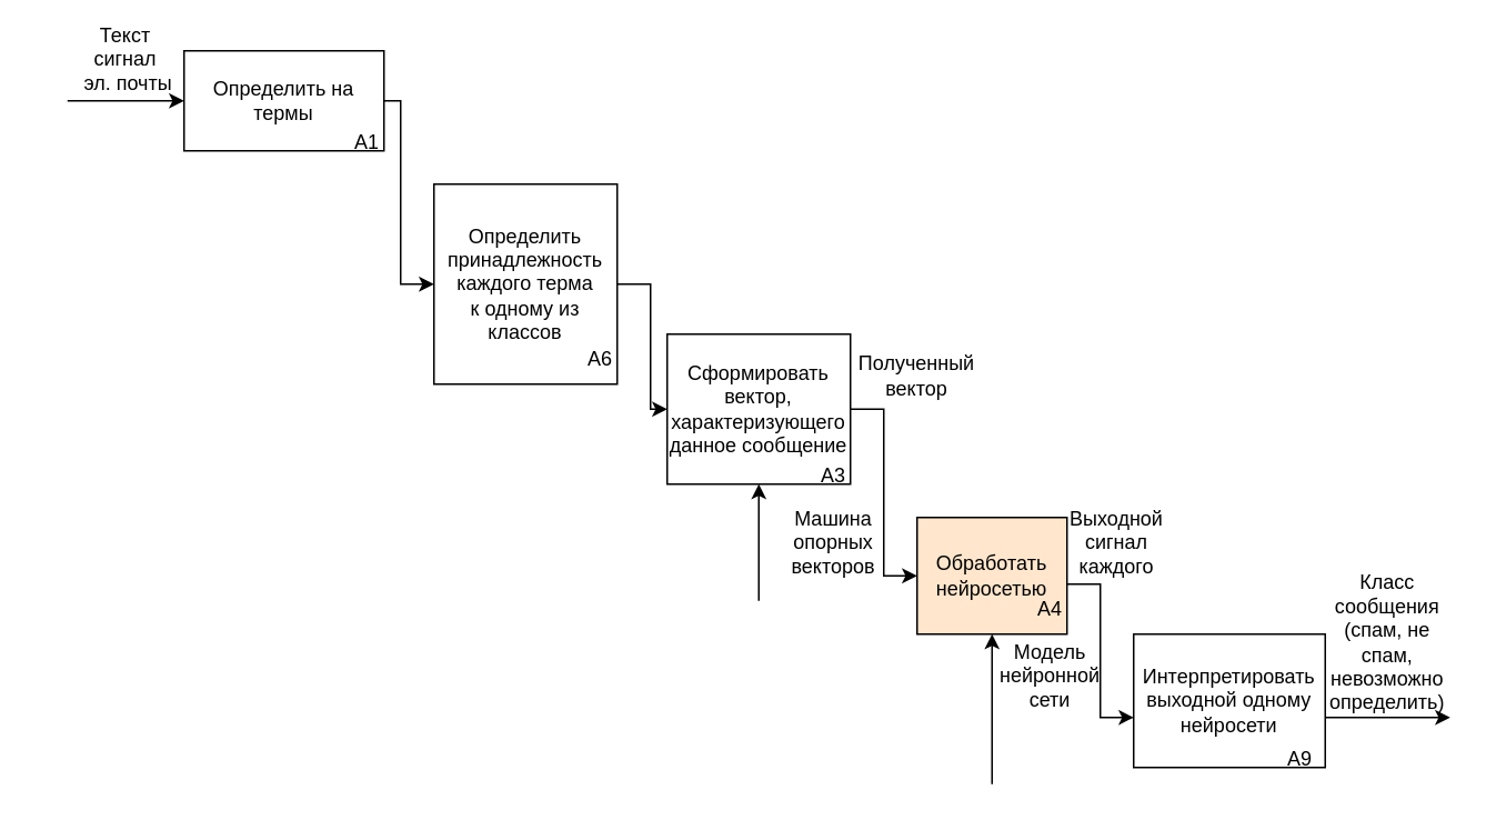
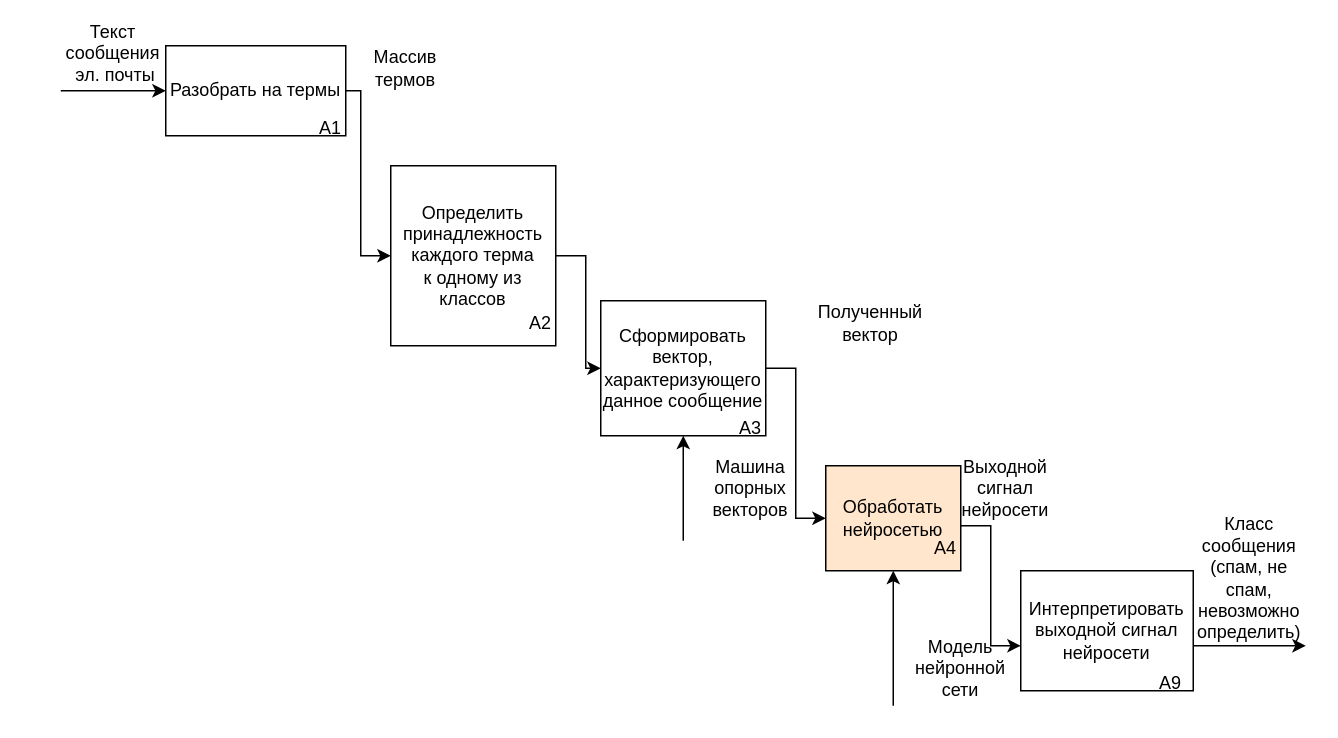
  <mxCell id="0" />
  <mxCell id="1" parent="0" />
- <mxCell id="2" value="Определить на термы" style="rounded=0;whiteSpace=wrap;html=1;" parent="1" vertex="1"><mxGeometry x="110" y="30" width="120" height="60" as="geometry" /></mxCell>
+ <mxCell id="2" value="Разобрать на термы" style="rounded=0;whiteSpace=wrap;html=1;" parent="1" vertex="1"><mxGeometry x="110" y="30" width="120" height="60" as="geometry" /></mxCell>
  <mxCell id="3" value="Определить принадлежность каждого терма &lt;br&gt;к одному из классов" style="rounded=0;whiteSpace=wrap;html=1;" parent="1" vertex="1"><mxGeometry x="260" y="110" width="110" height="120" as="geometry" /></mxCell>
  <mxCell id="4" value="Сформировать вектор, характеризующего данное сообщение" style="rounded=0;whiteSpace=wrap;html=1;" parent="1" vertex="1"><mxGeometry x="400" y="200" width="110" height="90" as="geometry" /></mxCell>
  <mxCell id="5" value="" style="endArrow=classic;html=1;entryX=0;entryY=0.5;entryDx=0;entryDy=0;" parent="1" target="2" edge="1"><mxGeometry width="50" height="50" relative="1" as="geometry"><mxPoint x="40" y="60" as="sourcePoint" /><mxPoint x="110" y="50" as="targetPoint" /></mxGeometry></mxCell>
- <mxCell id="6" value="Текст &lt;br&gt;сигнал&lt;br&gt;&amp;nbsp;эл. почты" style="text;html=1;strokeColor=none;fillColor=none;align=center;verticalAlign=middle;whiteSpace=wrap;rounded=0;" parent="1" vertex="1"><mxGeometry x="20" y="20" width="110" height="30" as="geometry" /></mxCell>
+ <mxCell id="6" value="Текст &lt;br&gt;сообщения&lt;br&gt;&amp;nbsp;эл. почты" style="text;html=1;strokeColor=none;fillColor=none;align=center;verticalAlign=middle;whiteSpace=wrap;rounded=0;" parent="1" vertex="1"><mxGeometry x="20" y="20" width="110" height="30" as="geometry" /></mxCell>
  <mxCell id="7" value="Обработать&lt;br&gt;нейросетью" style="rounded=0;whiteSpace=wrap;html=1;fillColor=#ffe6cc;" parent="1" vertex="1"><mxGeometry x="550" y="310" width="90" height="70" as="geometry" /></mxCell>
- <mxCell id="8" value="Интерпретировать выходной одному нейросети" style="rounded=0;whiteSpace=wrap;html=1;" parent="1" vertex="1"><mxGeometry x="680" y="380" width="115" height="80" as="geometry" /></mxCell>
+ <mxCell id="8" value="Интерпретировать выходной сигнал нейросети" style="rounded=0;whiteSpace=wrap;html=1;" parent="1" vertex="1"><mxGeometry x="680" y="380" width="115" height="80" as="geometry" /></mxCell>
  <mxCell id="9" value="" style="endArrow=classic;html=1;" parent="1" edge="1"><mxGeometry width="50" height="50" relative="1" as="geometry"><mxPoint x="795" y="430" as="sourcePoint" /><mxPoint y="430" as="targetPoint" x="870" /></mxGeometry></mxCell>
  <mxCell id="10" value="Класс сообщения (спам, не спам, невозможно определить)&lt;br&gt;" style="text;html=1;strokeColor=none;fillColor=none;align=center;verticalAlign=middle;whiteSpace=wrap;rounded=0;" parent="1" vertex="1"><mxGeometry x="795" y="370" width="75" height="30" as="geometry" /></mxCell>
  <mxCell id="11" value="" style="endArrow=classic;html=1;exitX=1;exitY=0.5;exitDx=0;exitDy=0;entryX=0;entryY=0.5;entryDx=0;entryDy=0;rounded=0;" parent="1" source="2" target="3" edge="1"><mxGeometry width="50" height="50" relative="1" as="geometry"><mxPoint x="270" y="60" as="sourcePoint" /><mxPoint x="240" y="170" as="targetPoint" /><Array as="points"><mxPoint x="240" y="60" /><mxPoint x="240" y="170" /></Array></mxGeometry></mxCell>
  <mxCell id="12" value="" style="endArrow=classic;html=1;entryX=0;entryY=0.5;entryDx=0;entryDy=0;exitX=1;exitY=0.5;exitDx=0;exitDy=0;rounded=0;" parent="1" source="3" target="4" edge="1"><mxGeometry width="50" height="50" relative="1" as="geometry"><mxPoint x="410" y="170" as="sourcePoint" /><mxPoint x="450" y="230" as="targetPoint" /><Array as="points"><mxPoint x="390" y="170" /><mxPoint x="390" y="245" /></Array></mxGeometry></mxCell>
  <mxCell id="13" value="" style="endArrow=classic;html=1;exitX=1;exitY=0.5;exitDx=0;exitDy=0;entryX=0;entryY=0.5;entryDx=0;entryDy=0;rounded=0;" parent="1" source="4" target="7" edge="1"><mxGeometry width="50" height="50" relative="1" as="geometry"><mxPoint x="560" y="250" as="sourcePoint" /><mxPoint x="610" y="200" as="targetPoint" /><Array as="points"><mxPoint x="530" y="245" /><mxPoint x="530" y="345" /></Array></mxGeometry></mxCell>
  <mxCell id="14" value="" style="endArrow=classic;html=1;rounded=0;" parent="1" edge="1"><mxGeometry width="50" height="50" relative="1" as="geometry"><mxPoint x="640" y="350" as="sourcePoint" /><mxPoint x="680" y="430" as="targetPoint" /><Array as="points"><mxPoint x="660" y="350" /><mxPoint x="660" y="430" /></Array></mxGeometry></mxCell>
- <mxCell id="16" value="Полученный вектор" style="text;html=1;strokeColor=none;fillColor=none;align=center;verticalAlign=middle;whiteSpace=wrap;rounded=0;" parent="1" vertex="1"><mxGeometry x="520" y="210" width="60" height="30" as="geometry" /></mxCell>
- <mxCell id="17" value="Выходной сигнал каждого" style="text;html=1;strokeColor=none;fillColor=none;align=center;verticalAlign=middle;whiteSpace=wrap;rounded=0;" parent="1" vertex="1"><mxGeometry x="640" y="310" width="60" height="30" as="geometry" /></mxCell>
+ <mxCell id="15" value="Массив термов" style="text;html=1;strokeColor=none;fillColor=none;align=center;verticalAlign=middle;whiteSpace=wrap;rounded=0;" parent="1" vertex="1"><mxGeometry x="240" y="30" width="60" height="30" as="geometry" /></mxCell>
+ <mxCell id="16" value="Полученный вектор" style="text;html=1;strokeColor=none;fillColor=none;align=center;verticalAlign=middle;whiteSpace=wrap;rounded=0;" parent="1" vertex="1"><mxGeometry x="550" y="200" width="60" height="30" as="geometry" /></mxCell>
+ <mxCell id="17" value="Выходной сигнал нейросети" style="text;html=1;strokeColor=none;fillColor=none;align=center;verticalAlign=middle;whiteSpace=wrap;rounded=0;" parent="1" vertex="1"><mxGeometry x="640" y="310" width="60" height="30" as="geometry" /></mxCell>
  <mxCell id="18" value="" style="endArrow=classic;html=1;entryX=0.5;entryY=1;entryDx=0;entryDy=0;" parent="1" target="7" edge="1"><mxGeometry width="50" height="50" relative="1" as="geometry"><mxPoint x="595" y="470" as="sourcePoint" /><mxPoint x="600" y="420" as="targetPoint" /></mxGeometry></mxCell>
- <mxCell id="19" value="Модель нейронной сети" style="text;html=1;strokeColor=none;fillColor=none;align=center;verticalAlign=middle;whiteSpace=wrap;rounded=0;" parent="1" vertex="1"><mxGeometry x="600" y="390" width="60" height="30" as="geometry" /></mxCell>
+ <mxCell id="19" value="Модель нейронной сети" style="text;html=1;strokeColor=none;fillColor=none;align=center;verticalAlign=middle;whiteSpace=wrap;rounded=0;" parent="1" vertex="1"><mxGeometry x="610" y="430" width="60" height="30" as="geometry" /></mxCell>
  <mxCell id="20" value="А1" style="text;html=1;strokeColor=none;fillColor=none;align=center;verticalAlign=middle;whiteSpace=wrap;rounded=0;" parent="1" vertex="1"><mxGeometry x="190" y="70" width="60" height="30" as="geometry" /></mxCell>
- <mxCell id="21" value="А6" style="text;html=1;strokeColor=none;fillColor=none;align=center;verticalAlign=middle;whiteSpace=wrap;rounded=0;" parent="1" vertex="1"><mxGeometry x="330" y="200" width="60" height="30" as="geometry" /></mxCell>
+ <mxCell id="21" value="А2" style="text;html=1;strokeColor=none;fillColor=none;align=center;verticalAlign=middle;whiteSpace=wrap;rounded=0;" parent="1" vertex="1"><mxGeometry x="330" y="200" width="60" height="30" as="geometry" /></mxCell>
  <mxCell id="22" value="А3" style="text;html=1;strokeColor=none;fillColor=none;align=center;verticalAlign=middle;whiteSpace=wrap;rounded=0;" parent="1" vertex="1"><mxGeometry x="470" y="270" width="60" height="30" as="geometry" /></mxCell>
  <mxCell id="23" value="А4" style="text;html=1;strokeColor=none;fillColor=none;align=center;verticalAlign=middle;whiteSpace=wrap;rounded=0;" parent="1" vertex="1"><mxGeometry x="600" y="350" width="60" height="30" as="geometry" /></mxCell>
  <mxCell id="24" value="А9" style="text;html=1;strokeColor=none;fillColor=none;align=center;verticalAlign=middle;whiteSpace=wrap;rounded=0;" parent="1" vertex="1"><mxGeometry x="745" y="440" width="70" height="30" as="geometry" /></mxCell>
  <mxCell id="25" value="" style="endArrow=classic;html=1;entryX=0.5;entryY=1;entryDx=0;entryDy=0;" parent="1" target="4" edge="1"><mxGeometry width="50" height="50" relative="1" as="geometry"><mxPoint x="455" y="360" as="sourcePoint" /><mxPoint x="500" y="360" as="targetPoint" /></mxGeometry></mxCell>
  <mxCell id="26" value="Машина опорных векторов" style="text;html=1;strokeColor=none;fillColor=none;align=center;verticalAlign=middle;whiteSpace=wrap;rounded=0;" parent="1" vertex="1"><mxGeometry x="470" y="310" width="60" height="30" as="geometry" /></mxCell>
